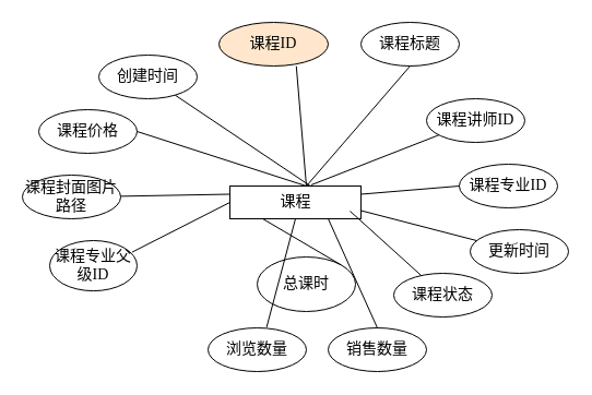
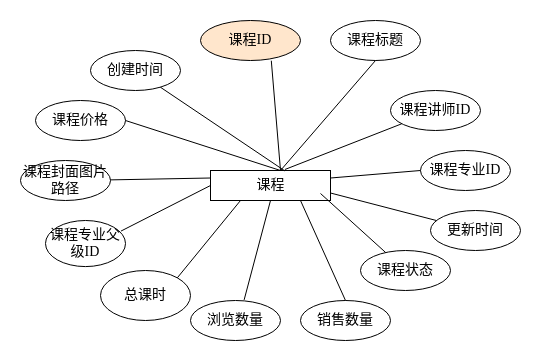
  <mxCell id="0" />
  <mxCell id="1" parent="0" />
  <mxCell id="2" value="&lt;font style=&quot;font-size: 14px&quot;&gt;课程&lt;/font&gt;" style="rounded=0;html=1;fontSize=10.5;fontFamily=宋体;fontSource=https%3A%2F%2Ffonts.googleapis.com%2Fcss%3Ffamily%3D%25E5%25AE%258B%25E4%25BD%2593;labelBorderColor=none;" vertex="1" parent="1"><mxGeometry x="210" y="170" width="120" height="30" as="geometry" /></mxCell>
  <mxCell id="3" value="&lt;font style=&quot;font-size: 14px&quot;&gt;课程ID&lt;/font&gt;" style="ellipse;whiteSpace=wrap;html=1;fontFamily=宋体;fontSource=https%3A%2F%2Ffonts.googleapis.com%2Fcss%3Ffamily%3D%25E5%25AE%258B%25E4%25BD%2593;fillColor=#ffe6cc;" vertex="1" parent="1"><mxGeometry x="200" y="20" width="100" height="40" as="geometry" /></mxCell>
  <mxCell id="4" value="&lt;font style=&quot;font-size: 14px&quot;&gt;课程标题&lt;/font&gt;" style="ellipse;whiteSpace=wrap;html=1;fontFamily=宋体;fontSource=https%3A%2F%2Ffonts.googleapis.com%2Fcss%3Ffamily%3D%25E5%25AE%258B%25E4%25BD%2593;" vertex="1" parent="1"><mxGeometry x="330" y="20" width="90" height="40" as="geometry" /></mxCell>
  <mxCell id="5" value="&lt;font style=&quot;font-size: 14px&quot;&gt;课程讲师ID&lt;/font&gt;" style="ellipse;whiteSpace=wrap;html=1;fontFamily=宋体;fontSource=https%3A%2F%2Ffonts.googleapis.com%2Fcss%3Ffamily%3D%25E5%25AE%258B%25E4%25BD%2593;" vertex="1" parent="1"><mxGeometry x="390" y="90" width="90" height="40" as="geometry" /></mxCell>
  <mxCell id="6" value="&lt;span style=&quot;font-size: 14px&quot;&gt;课程专业ID&lt;/span&gt;" style="ellipse;whiteSpace=wrap;html=1;fontFamily=宋体;fontSource=https%3A%2F%2Ffonts.googleapis.com%2Fcss%3Ffamily%3D%25E5%25AE%258B%25E4%25BD%2593;" vertex="1" parent="1"><mxGeometry x="420" y="150" width="90" height="40" as="geometry" /></mxCell>
  <mxCell id="7" value="&lt;span style=&quot;font-size: 14px&quot;&gt;课程专业父级ID&lt;/span&gt;" style="ellipse;whiteSpace=wrap;html=1;fontFamily=宋体;fontSource=https%3A%2F%2Ffonts.googleapis.com%2Fcss%3Ffamily%3D%25E5%25AE%258B%25E4%25BD%2593;rotation=0;direction=west;" vertex="1" parent="1"><mxGeometry x="45" y="220" width="80" height="46.08" as="geometry" /></mxCell>
  <mxCell id="8" value="&lt;span style=&quot;font-size: 14px&quot;&gt;课程价格&lt;/span&gt;" style="ellipse;whiteSpace=wrap;html=1;fontFamily=宋体;fontSource=https%3A%2F%2Ffonts.googleapis.com%2Fcss%3Ffamily%3D%25E5%25AE%258B%25E4%25BD%2593;rotation=0;" vertex="1" parent="1"><mxGeometry x="35" y="100" width="90" height="40" as="geometry" /></mxCell>
- <mxCell id="9" value="&lt;span style=&quot;font-size: 14px&quot;&gt;总课时&lt;/span&gt;" style="ellipse;whiteSpace=wrap;html=1;fontFamily=宋体;fontSource=https%3A%2F%2Ffonts.googleapis.com%2Fcss%3Ffamily%3D%25E5%25AE%258B%25E4%25BD%2593;" vertex="1" parent="1"><mxGeometry x="235" y="235" width="90" height="50" as="geometry" /></mxCell>
+ <mxCell id="9" value="&lt;span style=&quot;font-size: 14px&quot;&gt;总课时&lt;/span&gt;" style="ellipse;whiteSpace=wrap;html=1;fontFamily=宋体;fontSource=https%3A%2F%2Ffonts.googleapis.com%2Fcss%3Ffamily%3D%25E5%25AE%258B%25E4%25BD%2593;" vertex="1" parent="1"><mxGeometry x="100" y="270" width="90" height="50" as="geometry" /></mxCell>
  <mxCell id="10" value="&lt;span style=&quot;font-size: 14px&quot;&gt;课程封面图片路径&lt;/span&gt;" style="ellipse;whiteSpace=wrap;html=1;fontFamily=宋体;fontSource=https%3A%2F%2Ffonts.googleapis.com%2Fcss%3Ffamily%3D%25E5%25AE%258B%25E4%25BD%2593;" vertex="1" parent="1"><mxGeometry x="20" y="160" width="90" height="40" as="geometry" /></mxCell>
  <mxCell id="11" value="&lt;span style=&quot;font-size: 14px&quot;&gt;浏览数量&lt;/span&gt;" style="ellipse;whiteSpace=wrap;html=1;fontFamily=宋体;fontSource=https%3A%2F%2Ffonts.googleapis.com%2Fcss%3Ffamily%3D%25E5%25AE%258B%25E4%25BD%2593;" vertex="1" parent="1"><mxGeometry x="190" y="300" width="90" height="40" as="geometry" /></mxCell>
  <mxCell id="12" value="&lt;span style=&quot;font-size: 14px&quot;&gt;销售数量&lt;/span&gt;" style="ellipse;whiteSpace=wrap;html=1;fontFamily=宋体;fontSource=https%3A%2F%2Ffonts.googleapis.com%2Fcss%3Ffamily%3D%25E5%25AE%258B%25E4%25BD%2593;" vertex="1" parent="1"><mxGeometry x="300" y="300" width="90" height="40" as="geometry" /></mxCell>
  <mxCell id="13" value="&lt;span style=&quot;font-size: 14px&quot;&gt;课程状态&lt;/span&gt;" style="ellipse;whiteSpace=wrap;html=1;fontFamily=宋体;fontSource=https%3A%2F%2Ffonts.googleapis.com%2Fcss%3Ffamily%3D%25E5%25AE%258B%25E4%25BD%2593;rotation=0;" vertex="1" parent="1"><mxGeometry x="360" y="250" width="90" height="40" as="geometry" /></mxCell>
  <mxCell id="14" value="&lt;span style=&quot;font-size: 14px&quot;&gt;创建时间&lt;/span&gt;" style="ellipse;whiteSpace=wrap;html=1;fontFamily=宋体;fontSource=https%3A%2F%2Ffonts.googleapis.com%2Fcss%3Ffamily%3D%25E5%25AE%258B%25E4%25BD%2593;" vertex="1" parent="1"><mxGeometry x="90" y="50" width="90" height="40" as="geometry" /></mxCell>
  <mxCell id="15" value="&lt;span style=&quot;font-size: 14px&quot;&gt;更新时间&lt;/span&gt;" style="ellipse;whiteSpace=wrap;html=1;fontFamily=宋体;fontSource=https%3A%2F%2Ffonts.googleapis.com%2Fcss%3Ffamily%3D%25E5%25AE%258B%25E4%25BD%2593;" vertex="1" parent="1"><mxGeometry x="430" y="210" width="90" height="40" as="geometry" /></mxCell>
  <mxCell id="16" value="" style="endArrow=none;html=1;fontFamily=宋体;fontSource=https%3A%2F%2Ffonts.googleapis.com%2Fcss%3Ffamily%3D%25E5%25AE%258B%25E4%25BD%2593;exitX=0.596;exitY=-0.015;exitDx=0;exitDy=0;exitPerimeter=0;entryX=0.5;entryY=1;entryDx=0;entryDy=0;" edge="1" parent="1" source="11" target="2"><mxGeometry width="50" height="50" relative="1" as="geometry"><mxPoint x="225" y="260" as="sourcePoint" /><mxPoint x="275" y="210" as="targetPoint" /></mxGeometry></mxCell>
  <mxCell id="17" value="" style="endArrow=none;html=1;fontFamily=宋体;fontSource=https%3A%2F%2Ffonts.googleapis.com%2Fcss%3Ffamily%3D%25E5%25AE%258B%25E4%25BD%2593;exitX=1;exitY=0;exitDx=0;exitDy=0;entryX=0.25;entryY=1;entryDx=0;entryDy=0;" edge="1" parent="1" source="9" target="2"><mxGeometry width="50" height="50" relative="1" as="geometry"><mxPoint x="190" y="270" as="sourcePoint" /><mxPoint x="240" y="220" as="targetPoint" /></mxGeometry></mxCell>
  <mxCell id="18" value="" style="endArrow=none;html=1;fontFamily=宋体;fontSource=https%3A%2F%2Ffonts.googleapis.com%2Fcss%3Ffamily%3D%25E5%25AE%258B%25E4%25BD%2593;exitX=0.057;exitY=0.77;exitDx=0;exitDy=0;entryX=0;entryY=0.5;entryDx=0;entryDy=0;exitPerimeter=0;" edge="1" parent="1" source="7" target="2"><mxGeometry width="50" height="50" relative="1" as="geometry"><mxPoint x="146.82" y="247.322" as="sourcePoint" /><mxPoint x="210" y="180" as="targetPoint" /></mxGeometry></mxCell>
  <mxCell id="19" value="" style="endArrow=none;html=1;fontFamily=宋体;fontSource=https%3A%2F%2Ffonts.googleapis.com%2Fcss%3Ffamily%3D%25E5%25AE%258B%25E4%25BD%2593;entryX=0;entryY=0.25;entryDx=0;entryDy=0;" edge="1" parent="1" source="10" target="2"><mxGeometry width="50" height="50" relative="1" as="geometry"><mxPoint x="110" y="210" as="sourcePoint" /><mxPoint x="160" y="160" as="targetPoint" /></mxGeometry></mxCell>
  <mxCell id="20" value="" style="endArrow=none;html=1;fontFamily=宋体;fontSource=https%3A%2F%2Ffonts.googleapis.com%2Fcss%3Ffamily%3D%25E5%25AE%258B%25E4%25BD%2593;exitX=1;exitY=0.5;exitDx=0;exitDy=0;" edge="1" parent="1" source="8"><mxGeometry width="50" height="50" relative="1" as="geometry"><mxPoint x="190" y="190" as="sourcePoint" /><mxPoint x="280" y="170" as="targetPoint" /></mxGeometry></mxCell>
  <mxCell id="21" value="" style="endArrow=none;html=1;fontFamily=宋体;fontSource=https%3A%2F%2Ffonts.googleapis.com%2Fcss%3Ffamily%3D%25E5%25AE%258B%25E4%25BD%2593;entryX=0.62;entryY=0.015;entryDx=0;entryDy=0;entryPerimeter=0;" edge="1" parent="1" source="14" target="2"><mxGeometry width="50" height="50" relative="1" as="geometry"><mxPoint x="144.6" y="102.6" as="sourcePoint" /><mxPoint x="280" y="150" as="targetPoint" /></mxGeometry></mxCell>
  <mxCell id="22" value="" style="endArrow=none;html=1;fontFamily=宋体;fontSource=https%3A%2F%2Ffonts.googleapis.com%2Fcss%3Ffamily%3D%25E5%25AE%258B%25E4%25BD%2593;entryX=0.5;entryY=1;entryDx=0;entryDy=0;" edge="1" parent="1" target="4"><mxGeometry width="50" height="50" relative="1" as="geometry"><mxPoint x="280" y="170" as="sourcePoint" /><mxPoint x="370" y="130" as="targetPoint" /></mxGeometry></mxCell>
  <mxCell id="23" value="" style="endArrow=none;html=1;fontFamily=宋体;fontSource=https%3A%2F%2Ffonts.googleapis.com%2Fcss%3Ffamily%3D%25E5%25AE%258B%25E4%25BD%2593;entryX=0.708;entryY=1.005;entryDx=0;entryDy=0;entryPerimeter=0;" edge="1" parent="1" target="3"><mxGeometry width="50" height="50" relative="1" as="geometry"><mxPoint x="280" y="170" as="sourcePoint" /><mxPoint x="300" y="100" as="targetPoint" /></mxGeometry></mxCell>
  <mxCell id="24" value="" style="endArrow=none;html=1;fontFamily=宋体;fontSource=https%3A%2F%2Ffonts.googleapis.com%2Fcss%3Ffamily%3D%25E5%25AE%258B%25E4%25BD%2593;exitX=0.62;exitY=-0.033;exitDx=0;exitDy=0;exitPerimeter=0;" edge="1" parent="1" source="2" target="5"><mxGeometry width="50" height="50" relative="1" as="geometry"><mxPoint x="340" y="190" as="sourcePoint" /><mxPoint x="390" y="140" as="targetPoint" /></mxGeometry></mxCell>
  <mxCell id="25" value="" style="endArrow=none;html=1;fontFamily=宋体;fontSource=https%3A%2F%2Ffonts.googleapis.com%2Fcss%3Ffamily%3D%25E5%25AE%258B%25E4%25BD%2593;exitX=1;exitY=0.25;exitDx=0;exitDy=0;entryX=0;entryY=0.5;entryDx=0;entryDy=0;" edge="1" parent="1" source="2" target="6"><mxGeometry width="50" height="50" relative="1" as="geometry"><mxPoint x="360" y="220" as="sourcePoint" /><mxPoint x="410" y="170" as="targetPoint" /></mxGeometry></mxCell>
  <mxCell id="26" value="" style="endArrow=none;html=1;fontFamily=宋体;fontSource=https%3A%2F%2Ffonts.googleapis.com%2Fcss%3Ffamily%3D%25E5%25AE%258B%25E4%25BD%2593;exitX=1;exitY=0.75;exitDx=0;exitDy=0;" edge="1" parent="1" source="2" target="15"><mxGeometry width="50" height="50" relative="1" as="geometry"><mxPoint x="340" y="260" as="sourcePoint" /><mxPoint x="390" y="210" as="targetPoint" /></mxGeometry></mxCell>
  <mxCell id="27" value="" style="endArrow=none;html=1;fontFamily=宋体;fontSource=https%3A%2F%2Ffonts.googleapis.com%2Fcss%3Ffamily%3D%25E5%25AE%258B%25E4%25BD%2593;" edge="1" parent="1" target="13"><mxGeometry width="50" height="50" relative="1" as="geometry"><mxPoint x="320" y="193" as="sourcePoint" /><mxPoint x="444.204" y="231.559" as="targetPoint" /></mxGeometry></mxCell>
  <mxCell id="28" value="" style="endArrow=none;html=1;fontFamily=宋体;fontSource=https%3A%2F%2Ffonts.googleapis.com%2Fcss%3Ffamily%3D%25E5%25AE%258B%25E4%25BD%2593;exitX=0.5;exitY=0;exitDx=0;exitDy=0;entryX=0.75;entryY=1;entryDx=0;entryDy=0;" edge="1" parent="1" source="12" target="2"><mxGeometry width="50" height="50" relative="1" as="geometry"><mxPoint x="330" y="290" as="sourcePoint" /><mxPoint x="300" y="210" as="targetPoint" /></mxGeometry></mxCell>
